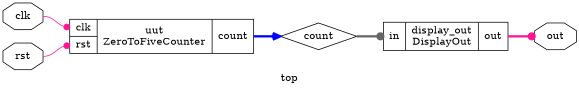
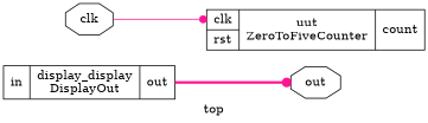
  digraph {
    label=top
    rankdir=LR
    remincross=true
    node [color=black fontcolor=black shape=octagon]
    edge [arrowhead=dot color=deeppink fontcolor=black headport=w style="setlinewidth(3)" tailport=e]
    n1 [label=out]
-   n2 [label=count shape=diamond]
-   n3 [label="{{<p5> in}|display_out\nDisplayOut|{<p1> out}}" shape=record color="" fontcolor=""]
-   n4 [label=rst]
+   n3 [label="{{<p5> in}|display_display\nDisplayOut|{<p1> out}}" shape=record color="" fontcolor=""]
    n5 [label="{{<p4> clk|<p3> rst}|uut\nZeroToFiveCounter|{<p2> count}}" shape=record color="" fontcolor=""]
    n6 [label=clk]
-   n2 -> n3 [color=gray40 headport="p5:w"]
    n3 -> n1 [tailport="p1:e"]
-   n4 -> n5 [headport="p3:w" style=""]
-   n5 -> n2 [arrowhead=vee color=blue tailport="p2:e"]
    n6 -> n5 [headport="p4:w" style=""]
  }
